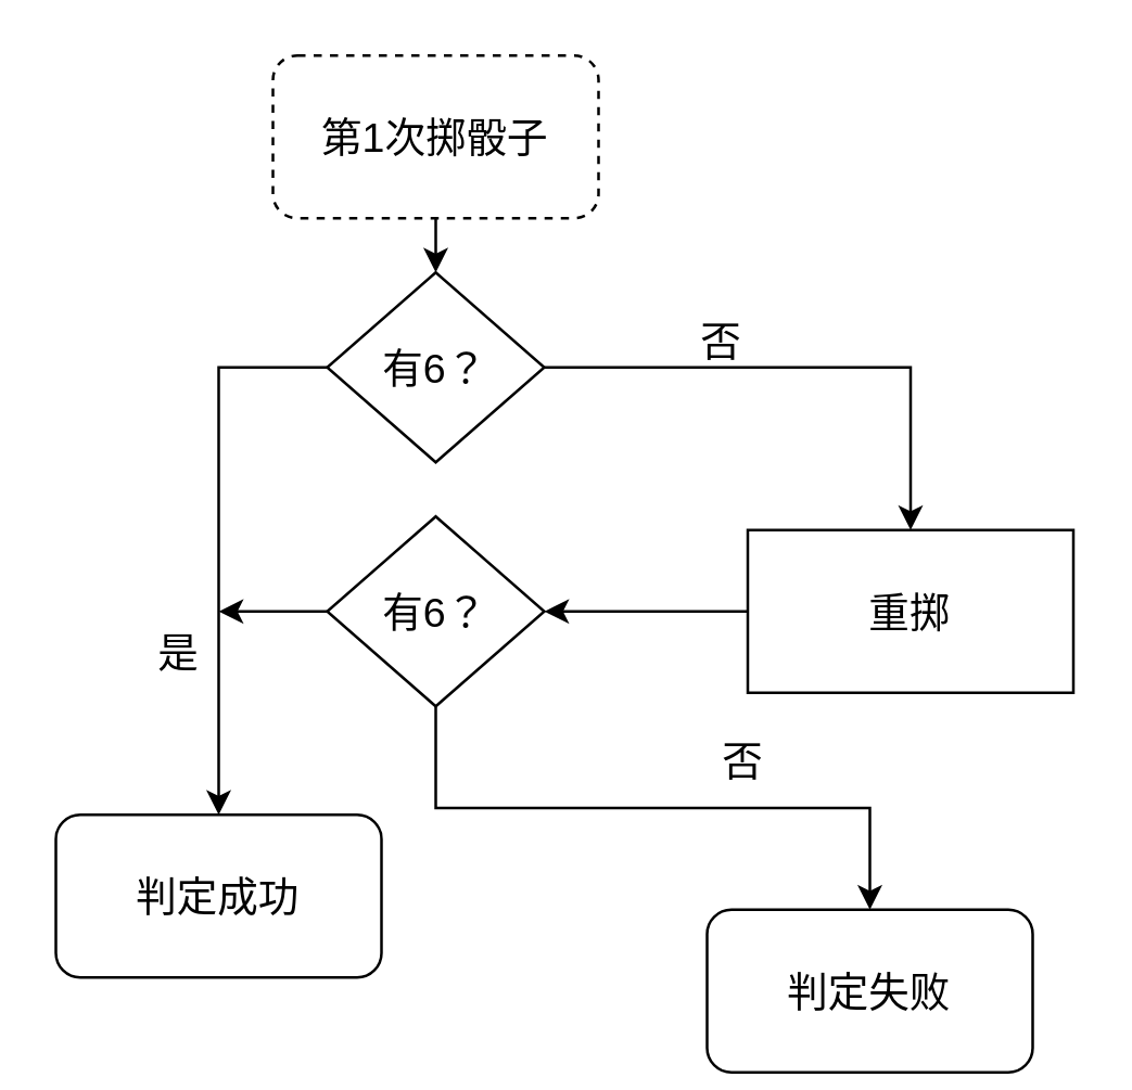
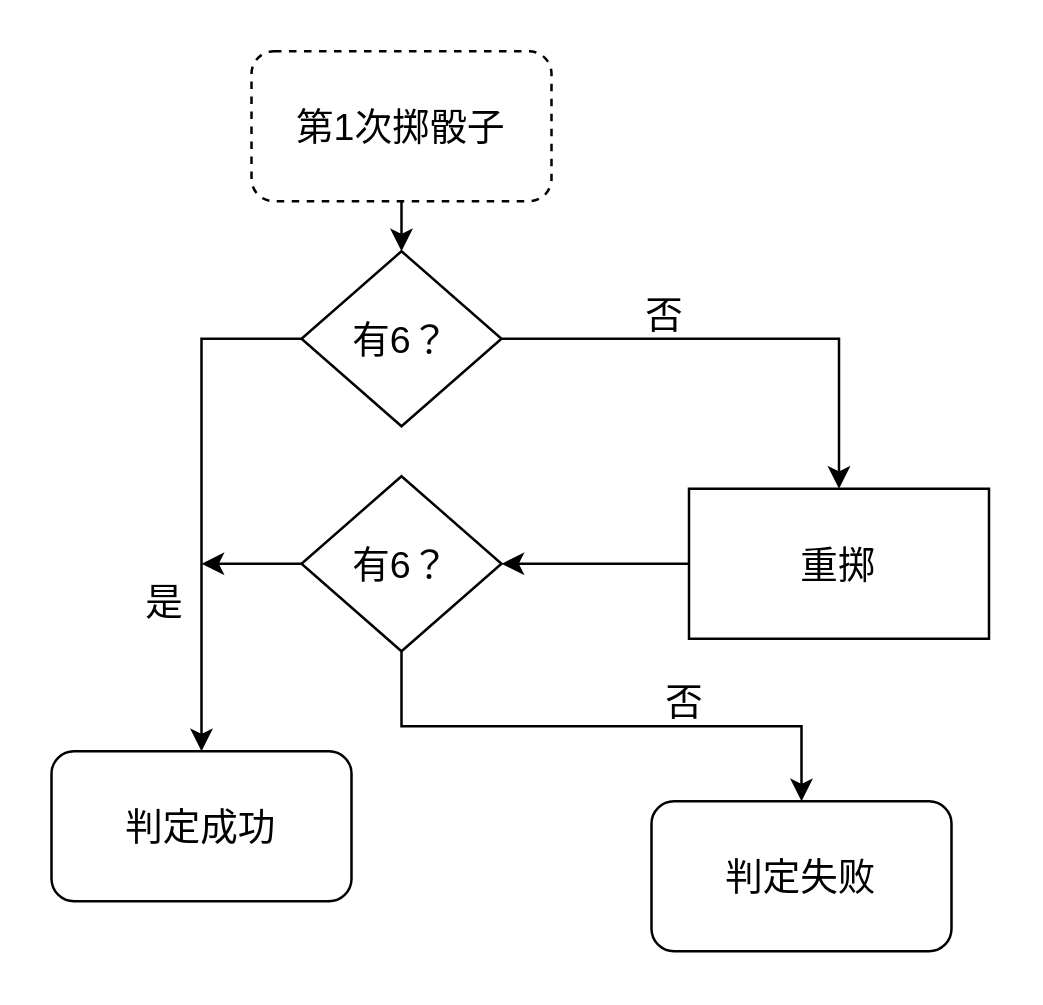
  <mxCell id="0" />
  <mxCell id="1" parent="0" />
  <mxCell id="2" style="edgeStyle=orthogonalEdgeStyle;rounded=0;orthogonalLoop=1;jettySize=auto;html=1;exitX=0.5;exitY=1;exitDx=0;exitDy=0;entryX=0.5;entryY=0;entryDx=0;entryDy=0;fontSize=15;" parent="1" source="3" target="8" edge="1"><mxGeometry relative="1" as="geometry" /></mxCell>
  <mxCell id="3" value="&lt;span style=&quot;font-size: 15px;&quot;&gt;第1次掷骰子&lt;/span&gt;" style="rounded=1;whiteSpace=wrap;html=1;fontSize=15;dashed=1;" parent="1" vertex="1"><mxGeometry x="100" y="20" width="120" height="60" as="geometry" /></mxCell>
  <mxCell id="4" value="&lt;span style=&quot;font-size: 15px;&quot;&gt;判定成功&lt;/span&gt;" style="rounded=1;whiteSpace=wrap;html=1;fontSize=15;" parent="1" vertex="1"><mxGeometry x="20" y="300" width="120" height="60" as="geometry" /></mxCell>
- <mxCell id="5" value="&lt;span style=&quot;font-size: 15px;&quot;&gt;判定失败&lt;/span&gt;" style="rounded=1;whiteSpace=wrap;html=1;fontSize=15;" parent="1" vertex="1"><mxGeometry x="260" y="335" width="120" height="60" as="geometry" /></mxCell>
+ <mxCell id="5" value="&lt;span style=&quot;font-size: 15px;&quot;&gt;判定失败&lt;/span&gt;" style="rounded=1;whiteSpace=wrap;html=1;fontSize=15;" parent="1" vertex="1"><mxGeometry x="260" y="320" width="120" height="60" as="geometry" /></mxCell>
  <mxCell id="6" style="edgeStyle=orthogonalEdgeStyle;rounded=0;orthogonalLoop=1;jettySize=auto;html=1;exitX=0;exitY=0.5;exitDx=0;exitDy=0;entryX=0.5;entryY=0;entryDx=0;entryDy=0;fontSize=15;" parent="1" source="8" target="4" edge="1"><mxGeometry relative="1" as="geometry" /></mxCell>
  <mxCell id="7" style="edgeStyle=orthogonalEdgeStyle;rounded=0;orthogonalLoop=1;jettySize=auto;html=1;exitX=1;exitY=0.5;exitDx=0;exitDy=0;entryX=0.5;entryY=0;entryDx=0;entryDy=0;fontSize=15;" parent="1" source="8" target="11" edge="1"><mxGeometry relative="1" as="geometry" /></mxCell>
  <mxCell id="8" value="有6？" style="rhombus;whiteSpace=wrap;html=1;fontSize=15;" parent="1" vertex="1"><mxGeometry x="120" y="100" width="80" height="70" as="geometry" /></mxCell>
  <mxCell id="9" value="是" style="text;html=1;align=center;verticalAlign=middle;resizable=0;points=[];autosize=1;fontSize=15;" parent="1" vertex="1"><mxGeometry x="50" y="230" width="30" height="20" as="geometry" /></mxCell>
  <mxCell id="10" style="edgeStyle=orthogonalEdgeStyle;rounded=0;orthogonalLoop=1;jettySize=auto;html=1;entryX=1;entryY=0.5;entryDx=0;entryDy=0;fontSize=15;" parent="1" source="11" target="14" edge="1"><mxGeometry relative="1" as="geometry" /></mxCell>
  <mxCell id="11" value="重掷" style="rounded=0;whiteSpace=wrap;html=1;fontSize=15;" parent="1" vertex="1"><mxGeometry x="275" y="195" width="120" height="60" as="geometry" /></mxCell>
  <mxCell id="12" style="edgeStyle=orthogonalEdgeStyle;rounded=0;orthogonalLoop=1;jettySize=auto;html=1;exitX=0;exitY=0.5;exitDx=0;exitDy=0;fontSize=15;" parent="1" source="14" edge="1"><mxGeometry relative="1" as="geometry"><mxPoint x="80" y="225" as="targetPoint" /></mxGeometry></mxCell>
  <mxCell id="13" style="edgeStyle=orthogonalEdgeStyle;rounded=0;orthogonalLoop=1;jettySize=auto;html=1;exitX=0.5;exitY=1;exitDx=0;exitDy=0;entryX=0.5;entryY=0;entryDx=0;entryDy=0;fontSize=15;" parent="1" source="14" target="5" edge="1"><mxGeometry relative="1" as="geometry" /></mxCell>
  <mxCell id="14" value="有6？" style="rhombus;whiteSpace=wrap;html=1;fontSize=15;" parent="1" vertex="1"><mxGeometry x="120" y="190" width="80" height="70" as="geometry" /></mxCell>
  <mxCell id="15" value="否" style="text;html=1;align=center;verticalAlign=middle;resizable=0;points=[];autosize=1;fontSize=15;" parent="1" vertex="1"><mxGeometry x="258" y="270" width="30" height="20" as="geometry" /></mxCell>
  <mxCell id="16" value="否" style="text;html=1;align=center;verticalAlign=middle;resizable=0;points=[];autosize=1;fontSize=15;" parent="1" vertex="1"><mxGeometry x="250" y="115" width="30" height="20" as="geometry" /></mxCell>
